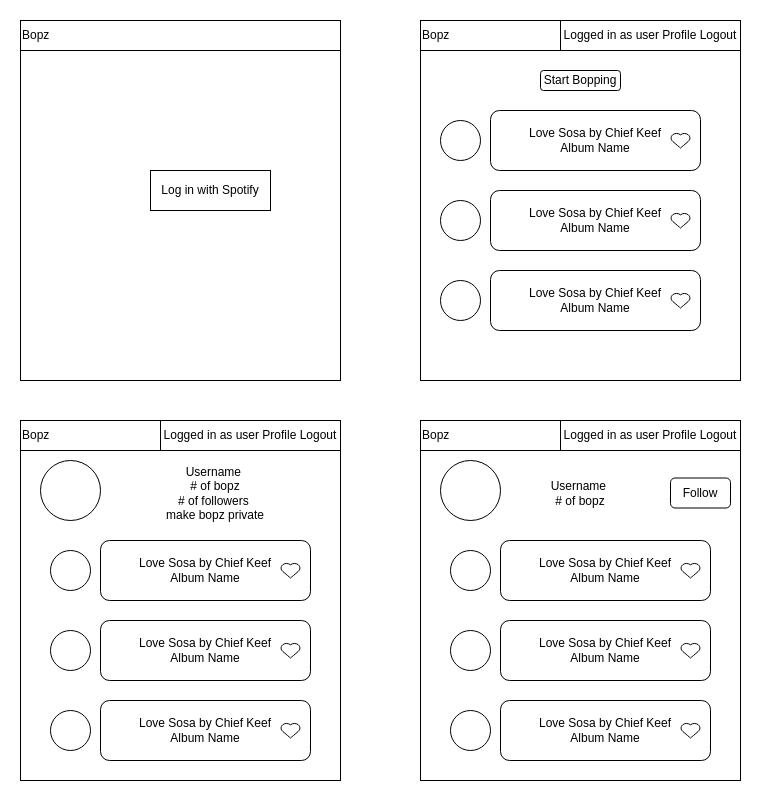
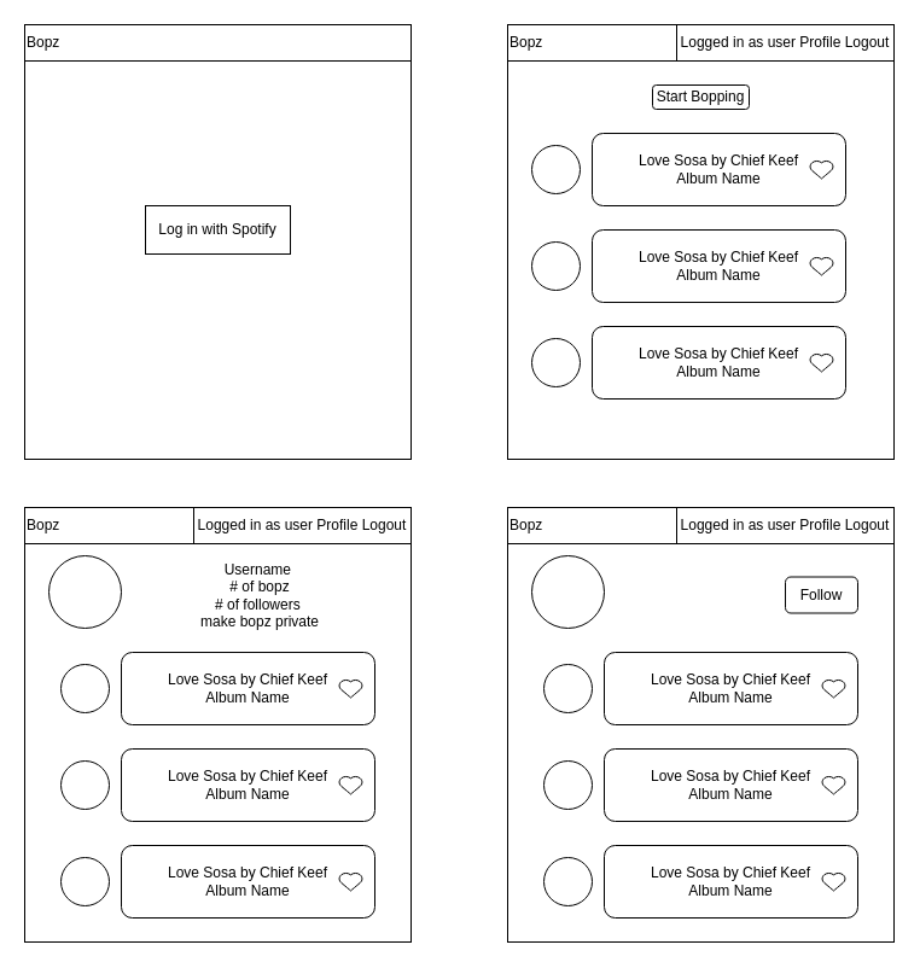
  <mxCell id="0" />
  <mxCell id="1" parent="0" />
  <mxCell id="2" value="" style="rounded=0;whiteSpace=wrap;html=1;" vertex="1" parent="1"><mxGeometry x="20" y="440" width="320" height="340" as="geometry" /></mxCell>
  <mxCell id="3" value="" style="rounded=0;whiteSpace=wrap;html=1;" vertex="1" parent="1"><mxGeometry x="20" y="20" width="320" height="360" as="geometry" /></mxCell>
  <mxCell id="4" value="" style="rounded=0;whiteSpace=wrap;html=1;" vertex="1" parent="1"><mxGeometry x="420" y="20" width="320" height="360" as="geometry" /></mxCell>
- <mxCell id="5" value="Log in with Spotify" style="rounded=0;whiteSpace=wrap;html=1;fillColor=#FFFFFF;" vertex="1" parent="1"><mxGeometry x="150" y="170" width="120" height="40" as="geometry" /></mxCell>
+ <mxCell id="5" value="Log in with Spotify" style="rounded=0;whiteSpace=wrap;html=1;fillColor=#FFFFFF;" vertex="1" parent="1"><mxGeometry x="120" y="170" width="120" height="40" as="geometry" /></mxCell>
  <mxCell id="6" value="Bopz" style="rounded=0;whiteSpace=wrap;html=1;fillColor=#FFFFFF;align=left;" vertex="1" parent="1"><mxGeometry x="20" y="20" width="320" height="30" as="geometry" /></mxCell>
  <mxCell id="7" value="Bopz" style="rounded=0;whiteSpace=wrap;html=1;fillColor=#FFFFFF;align=left;" vertex="1" parent="1"><mxGeometry x="420" y="20" width="320" height="30" as="geometry" /></mxCell>
  <mxCell id="8" value="Bopz" style="rounded=0;whiteSpace=wrap;html=1;fillColor=#FFFFFF;align=left;" vertex="1" parent="1"><mxGeometry x="20" y="420" width="320" height="30" as="geometry" /></mxCell>
  <mxCell id="9" value="Start Bopping" style="rounded=1;whiteSpace=wrap;html=1;fillColor=#FFFFFF;" vertex="1" parent="1"><mxGeometry x="540" y="70" width="80" height="20" as="geometry" /></mxCell>
  <mxCell id="10" value="Logged in as user Profile Logout" style="rounded=0;whiteSpace=wrap;html=1;fillColor=#FFFFFF;" vertex="1" parent="1"><mxGeometry x="560" y="20" width="180" height="30" as="geometry" /></mxCell>
  <mxCell id="11" value="Logged in as user Profile Logout" style="rounded=0;whiteSpace=wrap;html=1;fillColor=#FFFFFF;" vertex="1" parent="1"><mxGeometry x="160" y="420" width="180" height="30" as="geometry" /></mxCell>
  <mxCell id="12" value="" style="ellipse;whiteSpace=wrap;html=1;aspect=fixed;fillColor=#FFFFFF;" vertex="1" parent="1"><mxGeometry x="440" y="120" width="40" height="40" as="geometry" /></mxCell>
  <mxCell id="13" value="Love Sosa by Chief Keef&lt;br&gt;Album Name" style="rounded=1;whiteSpace=wrap;html=1;fillColor=#FFFFFF;" vertex="1" parent="1"><mxGeometry x="490" y="110" width="210" height="60" as="geometry" /></mxCell>
  <mxCell id="14" value="" style="verticalLabelPosition=bottom;verticalAlign=top;html=1;shape=mxgraph.basic.heart;fillColor=#FFFFFF;" vertex="1" parent="1"><mxGeometry x="670" y="132.5" width="20" height="15" as="geometry" /></mxCell>
  <mxCell id="15" value="" style="ellipse;whiteSpace=wrap;html=1;aspect=fixed;fillColor=#FFFFFF;" vertex="1" parent="1"><mxGeometry x="440" y="200" width="40" height="40" as="geometry" /></mxCell>
  <mxCell id="16" value="Love Sosa by Chief Keef&lt;br&gt;Album Name" style="rounded=1;whiteSpace=wrap;html=1;fillColor=#FFFFFF;" vertex="1" parent="1"><mxGeometry x="490" y="190" width="210" height="60" as="geometry" /></mxCell>
  <mxCell id="17" value="" style="verticalLabelPosition=bottom;verticalAlign=top;html=1;shape=mxgraph.basic.heart;fillColor=#FFFFFF;" vertex="1" parent="1"><mxGeometry x="670" y="212.5" width="20" height="15" as="geometry" /></mxCell>
  <mxCell id="18" value="" style="ellipse;whiteSpace=wrap;html=1;aspect=fixed;fillColor=#FFFFFF;" vertex="1" parent="1"><mxGeometry x="440" y="280" width="40" height="40" as="geometry" /></mxCell>
  <mxCell id="19" value="Love Sosa by Chief Keef&lt;br&gt;Album Name" style="rounded=1;whiteSpace=wrap;html=1;fillColor=#FFFFFF;" vertex="1" parent="1"><mxGeometry x="490" y="270" width="210" height="60" as="geometry" /></mxCell>
  <mxCell id="20" value="" style="verticalLabelPosition=bottom;verticalAlign=top;html=1;shape=mxgraph.basic.heart;fillColor=#FFFFFF;" vertex="1" parent="1"><mxGeometry x="670" y="292.5" width="20" height="15" as="geometry" /></mxCell>
  <mxCell id="21" value="" style="ellipse;whiteSpace=wrap;html=1;aspect=fixed;fillColor=#FFFFFF;" vertex="1" parent="1"><mxGeometry x="40" y="460" width="60" height="60" as="geometry" /></mxCell>
  <mxCell id="22" value="Username&amp;nbsp;&lt;br&gt;# of bopz&lt;br&gt;# of followers&amp;nbsp;&lt;br&gt;make bopz private" style="rounded=0;whiteSpace=wrap;html=1;fillColor=none;strokeColor=none;" vertex="1" parent="1"><mxGeometry x="120" y="465" width="190" height="55" as="geometry" /></mxCell>
  <mxCell id="23" value="" style="ellipse;whiteSpace=wrap;html=1;aspect=fixed;fillColor=#FFFFFF;" vertex="1" parent="1"><mxGeometry x="50" y="550" width="40" height="40" as="geometry" /></mxCell>
  <mxCell id="24" value="Love Sosa by Chief Keef&lt;br&gt;Album Name" style="rounded=1;whiteSpace=wrap;html=1;fillColor=#FFFFFF;" vertex="1" parent="1"><mxGeometry x="100" y="540" width="210" height="60" as="geometry" /></mxCell>
  <mxCell id="25" value="" style="verticalLabelPosition=bottom;verticalAlign=top;html=1;shape=mxgraph.basic.heart;fillColor=#FFFFFF;" vertex="1" parent="1"><mxGeometry x="280" y="562.5" width="20" height="15" as="geometry" /></mxCell>
  <mxCell id="26" value="" style="ellipse;whiteSpace=wrap;html=1;aspect=fixed;fillColor=#FFFFFF;" vertex="1" parent="1"><mxGeometry x="50" y="630" width="40" height="40" as="geometry" /></mxCell>
  <mxCell id="27" value="Love Sosa by Chief Keef&lt;br&gt;Album Name" style="rounded=1;whiteSpace=wrap;html=1;fillColor=#FFFFFF;" vertex="1" parent="1"><mxGeometry x="100" y="620" width="210" height="60" as="geometry" /></mxCell>
  <mxCell id="28" value="" style="verticalLabelPosition=bottom;verticalAlign=top;html=1;shape=mxgraph.basic.heart;fillColor=#FFFFFF;" vertex="1" parent="1"><mxGeometry x="280" y="642.5" width="20" height="15" as="geometry" /></mxCell>
  <mxCell id="29" value="" style="ellipse;whiteSpace=wrap;html=1;aspect=fixed;fillColor=#FFFFFF;" vertex="1" parent="1"><mxGeometry x="50" y="710" width="40" height="40" as="geometry" /></mxCell>
  <mxCell id="30" value="Love Sosa by Chief Keef&lt;br&gt;Album Name" style="rounded=1;whiteSpace=wrap;html=1;fillColor=#FFFFFF;" vertex="1" parent="1"><mxGeometry x="100" y="700" width="210" height="60" as="geometry" /></mxCell>
  <mxCell id="31" value="" style="verticalLabelPosition=bottom;verticalAlign=top;html=1;shape=mxgraph.basic.heart;fillColor=#FFFFFF;" vertex="1" parent="1"><mxGeometry x="280" y="722.5" width="20" height="15" as="geometry" /></mxCell>
  <mxCell id="32" value="" style="rounded=0;whiteSpace=wrap;html=1;" vertex="1" parent="1"><mxGeometry x="420" y="440" width="320" height="340" as="geometry" /></mxCell>
  <mxCell id="33" value="Bopz" style="rounded=0;whiteSpace=wrap;html=1;fillColor=#FFFFFF;align=left;" vertex="1" parent="1"><mxGeometry x="420" y="420" width="320" height="30" as="geometry" /></mxCell>
  <mxCell id="34" value="Logged in as user Profile Logout" style="rounded=0;whiteSpace=wrap;html=1;fillColor=#FFFFFF;" vertex="1" parent="1"><mxGeometry x="560" y="420" width="180" height="30" as="geometry" /></mxCell>
  <mxCell id="35" value="" style="ellipse;whiteSpace=wrap;html=1;aspect=fixed;fillColor=#FFFFFF;" vertex="1" parent="1"><mxGeometry x="440" y="460" width="60" height="60" as="geometry" /></mxCell>
- <mxCell id="36" value="Username&amp;nbsp;&lt;br&gt;# of bopz" style="rounded=0;whiteSpace=wrap;html=1;fillColor=none;strokeColor=none;" vertex="1" parent="1"><mxGeometry x="520" y="465" width="120" height="55" as="geometry" /></mxCell>
  <mxCell id="37" value="" style="ellipse;whiteSpace=wrap;html=1;aspect=fixed;fillColor=#FFFFFF;" vertex="1" parent="1"><mxGeometry x="450" y="550" width="40" height="40" as="geometry" /></mxCell>
  <mxCell id="38" value="Love Sosa by Chief Keef&lt;br&gt;Album Name" style="rounded=1;whiteSpace=wrap;html=1;fillColor=#FFFFFF;" vertex="1" parent="1"><mxGeometry x="500" y="540" width="210" height="60" as="geometry" /></mxCell>
  <mxCell id="39" value="" style="verticalLabelPosition=bottom;verticalAlign=top;html=1;shape=mxgraph.basic.heart;fillColor=#FFFFFF;" vertex="1" parent="1"><mxGeometry x="680" y="562.5" width="20" height="15" as="geometry" /></mxCell>
  <mxCell id="40" value="" style="ellipse;whiteSpace=wrap;html=1;aspect=fixed;fillColor=#FFFFFF;" vertex="1" parent="1"><mxGeometry x="450" y="630" width="40" height="40" as="geometry" /></mxCell>
  <mxCell id="41" value="Love Sosa by Chief Keef&lt;br&gt;Album Name" style="rounded=1;whiteSpace=wrap;html=1;fillColor=#FFFFFF;" vertex="1" parent="1"><mxGeometry x="500" y="620" width="210" height="60" as="geometry" /></mxCell>
  <mxCell id="42" value="" style="verticalLabelPosition=bottom;verticalAlign=top;html=1;shape=mxgraph.basic.heart;fillColor=#FFFFFF;" vertex="1" parent="1"><mxGeometry x="680" y="642.5" width="20" height="15" as="geometry" /></mxCell>
  <mxCell id="43" value="" style="ellipse;whiteSpace=wrap;html=1;aspect=fixed;fillColor=#FFFFFF;" vertex="1" parent="1"><mxGeometry x="450" y="710" width="40" height="40" as="geometry" /></mxCell>
  <mxCell id="44" value="Love Sosa by Chief Keef&lt;br&gt;Album Name" style="rounded=1;whiteSpace=wrap;html=1;fillColor=#FFFFFF;" vertex="1" parent="1"><mxGeometry x="500" y="700" width="210" height="60" as="geometry" /></mxCell>
  <mxCell id="45" value="" style="verticalLabelPosition=bottom;verticalAlign=top;html=1;shape=mxgraph.basic.heart;fillColor=#FFFFFF;" vertex="1" parent="1"><mxGeometry x="680" y="722.5" width="20" height="15" as="geometry" /></mxCell>
- <mxCell id="46" value="Follow" style="rounded=1;whiteSpace=wrap;html=1;fillColor=none;" vertex="1" parent="1"><mxGeometry x="670" y="477.5" width="60" height="30" as="geometry" /></mxCell>
+ <mxCell id="46" value="Follow" style="rounded=1;whiteSpace=wrap;html=1;fillColor=none;" vertex="1" parent="1"><mxGeometry x="650" y="477.5" width="60" height="30" as="geometry" /></mxCell>
